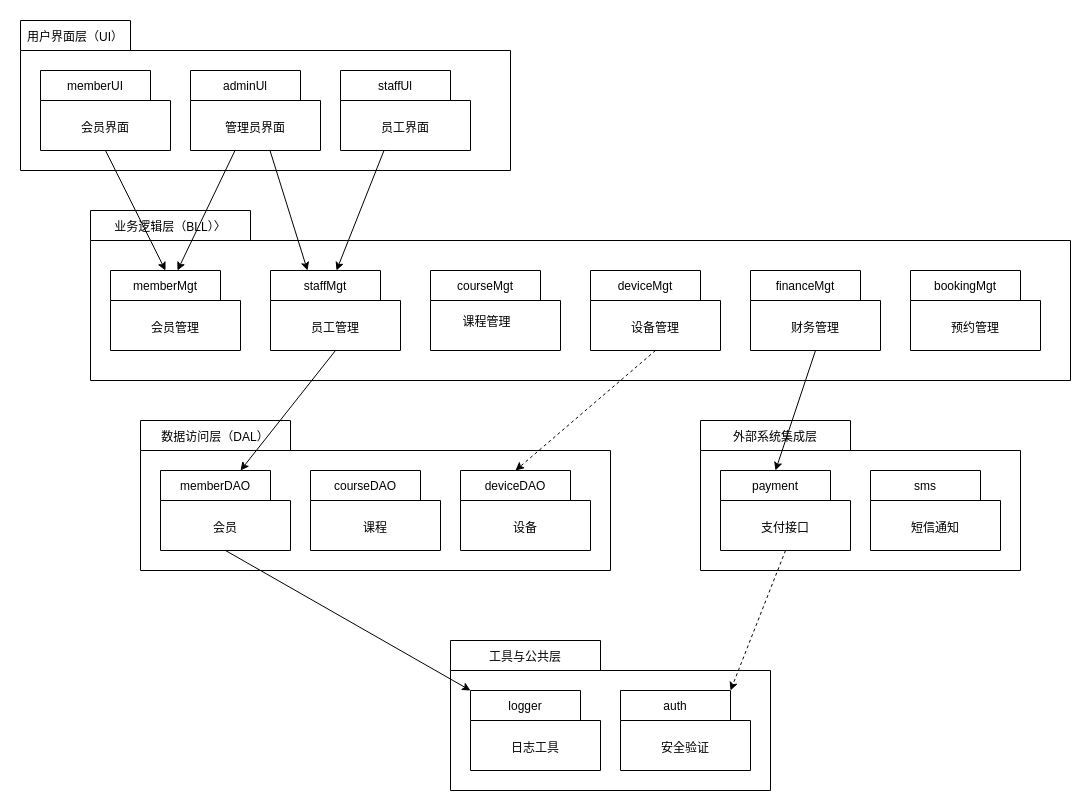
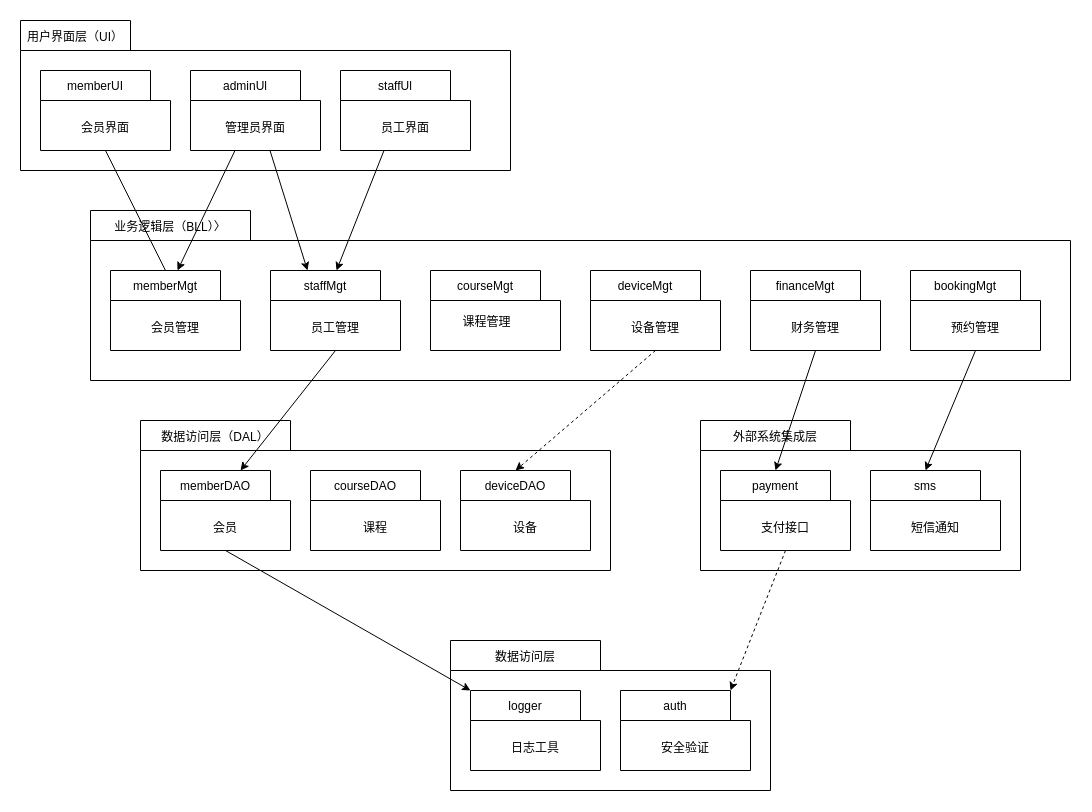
  <mxCell id="0" />
  <mxCell id="1" parent="0" />
  <mxCell id="2" value="&lt;p style=&quot;margin: 0px; font-style: normal; font-variant-caps: normal; font-weight: normal; font-stretch: normal; line-height: normal; font-size-adjust: none; font-kerning: auto; font-variant-alternates: normal; font-variant-ligatures: normal; font-variant-numeric: normal; font-variant-east-asian: normal; font-variant-position: normal; font-variant-emoji: normal; font-feature-settings: normal; font-optical-sizing: auto; font-variation-settings: normal;&quot;&gt;用户界面层（UI）&lt;/p&gt;" style="shape=folder;fontStyle=1;tabWidth=110;tabHeight=30;tabPosition=left;html=1;boundedLbl=1;labelInHeader=1;container=1;collapsible=0;recursiveResize=0;whiteSpace=wrap;" vertex="1" parent="1"><mxGeometry x="20" y="20" width="490" height="150" as="geometry" /></mxCell>
  <mxCell id="3" value="&lt;p style=&quot;margin: 0px; font-style: normal; font-variant-caps: normal; font-weight: normal; font-stretch: normal; line-height: normal; font-size-adjust: none; font-kerning: auto; font-variant-alternates: normal; font-variant-ligatures: normal; font-variant-numeric: normal; font-variant-east-asian: normal; font-variant-position: normal; font-variant-emoji: normal; font-feature-settings: normal; font-optical-sizing: auto; font-variation-settings: normal;&quot;&gt;adminUl&lt;/p&gt;" style="shape=folder;fontStyle=1;tabWidth=110;tabHeight=30;tabPosition=left;html=1;boundedLbl=1;labelInHeader=1;container=1;collapsible=0;whiteSpace=wrap;" vertex="1" parent="2"><mxGeometry x="170" y="50" width="130" height="80" as="geometry" /></mxCell>
  <mxCell id="4" value="管理员界面" style="html=1;strokeColor=none;resizeWidth=1;resizeHeight=1;fillColor=none;part=1;connectable=0;allowArrows=0;deletable=0;whiteSpace=wrap;" vertex="1" parent="3"><mxGeometry width="130" height="56" relative="1" as="geometry"><mxPoint y="30" as="offset" /></mxGeometry></mxCell>
  <mxCell id="5" value="&lt;p style=&quot;margin: 0px; font-style: normal; font-variant-caps: normal; font-weight: normal; font-stretch: normal; line-height: normal; font-size-adjust: none; font-kerning: auto; font-variant-alternates: normal; font-variant-ligatures: normal; font-variant-numeric: normal; font-variant-east-asian: normal; font-variant-position: normal; font-variant-emoji: normal; font-feature-settings: normal; font-optical-sizing: auto; font-variation-settings: normal;&quot;&gt;memberUI&lt;/p&gt;" style="shape=folder;fontStyle=1;tabWidth=110;tabHeight=30;tabPosition=left;html=1;boundedLbl=1;labelInHeader=1;container=1;collapsible=0;whiteSpace=wrap;" vertex="1" parent="1"><mxGeometry x="40" y="70" width="130" height="80" as="geometry" /></mxCell>
  <mxCell id="6" value="会员界面" style="html=1;strokeColor=none;resizeWidth=1;resizeHeight=1;fillColor=none;part=1;connectable=0;allowArrows=0;deletable=0;whiteSpace=wrap;" vertex="1" parent="5"><mxGeometry width="130" height="56" relative="1" as="geometry"><mxPoint y="30" as="offset" /></mxGeometry></mxCell>
  <mxCell id="7" value="&lt;p style=&quot;margin: 0px; font-style: normal; font-variant-caps: normal; font-weight: normal; font-stretch: normal; line-height: normal; font-size-adjust: none; font-kerning: auto; font-variant-alternates: normal; font-variant-ligatures: normal; font-variant-numeric: normal; font-variant-east-asian: normal; font-variant-position: normal; font-variant-emoji: normal; font-feature-settings: normal; font-optical-sizing: auto; font-variation-settings: normal;&quot;&gt;staffUl&lt;/p&gt;" style="shape=folder;fontStyle=1;tabWidth=110;tabHeight=30;tabPosition=left;html=1;boundedLbl=1;labelInHeader=1;container=1;collapsible=0;whiteSpace=wrap;" vertex="1" parent="1"><mxGeometry x="340" y="70" width="130" height="80" as="geometry" /></mxCell>
  <mxCell id="8" value="员工界面" style="html=1;strokeColor=none;resizeWidth=1;resizeHeight=1;fillColor=none;part=1;connectable=0;allowArrows=0;deletable=0;whiteSpace=wrap;" vertex="1" parent="7"><mxGeometry width="130" height="56" relative="1" as="geometry"><mxPoint y="30" as="offset" /></mxGeometry></mxCell>
  <mxCell id="9" value="&lt;p style=&quot;margin: 0px; font-style: normal; font-variant-caps: normal; font-weight: normal; font-stretch: normal; line-height: normal; font-size-adjust: none; font-kerning: auto; font-variant-alternates: normal; font-variant-ligatures: normal; font-variant-numeric: normal; font-variant-east-asian: normal; font-variant-position: normal; font-variant-emoji: normal; font-feature-settings: normal; font-optical-sizing: auto; font-variation-settings: normal;&quot;&gt;业务逻辑层（BLL）〉&lt;/p&gt;" style="shape=folder;fontStyle=1;tabWidth=160;tabHeight=30;tabPosition=left;html=1;boundedLbl=1;labelInHeader=1;container=1;collapsible=0;whiteSpace=wrap;" vertex="1" parent="1"><mxGeometry x="90" y="210" width="980" height="170" as="geometry" /></mxCell>
  <mxCell id="10" value="" style="html=1;strokeColor=none;resizeWidth=1;resizeHeight=1;fillColor=none;part=1;connectable=0;allowArrows=0;deletable=0;whiteSpace=wrap;" vertex="1" parent="9"><mxGeometry width="980" height="130" relative="1" as="geometry"><mxPoint y="30" as="offset" /></mxGeometry></mxCell>
  <mxCell id="11" value="&lt;p style=&quot;margin: 0px; font-style: normal; font-variant-caps: normal; font-weight: normal; font-stretch: normal; line-height: normal; font-size-adjust: none; font-kerning: auto; font-variant-alternates: normal; font-variant-ligatures: normal; font-variant-numeric: normal; font-variant-east-asian: normal; font-variant-position: normal; font-variant-emoji: normal; font-feature-settings: normal; font-optical-sizing: auto; font-variation-settings: normal;&quot;&gt;memberMgt&lt;/p&gt;" style="shape=folder;fontStyle=1;tabWidth=110;tabHeight=30;tabPosition=left;html=1;boundedLbl=1;labelInHeader=1;container=1;collapsible=0;whiteSpace=wrap;" vertex="1" parent="9"><mxGeometry x="20" y="60" width="130" height="80" as="geometry" /></mxCell>
  <mxCell id="12" value="会员管理" style="html=1;strokeColor=none;resizeWidth=1;resizeHeight=1;fillColor=none;part=1;connectable=0;allowArrows=0;deletable=0;whiteSpace=wrap;" vertex="1" parent="11"><mxGeometry width="130" height="56" relative="1" as="geometry"><mxPoint y="30" as="offset" /></mxGeometry></mxCell>
  <mxCell id="13" value="&lt;p style=&quot;margin: 0px; font-style: normal; font-variant-caps: normal; font-weight: normal; font-stretch: normal; line-height: normal; font-size-adjust: none; font-kerning: auto; font-variant-alternates: normal; font-variant-ligatures: normal; font-variant-numeric: normal; font-variant-east-asian: normal; font-variant-position: normal; font-variant-emoji: normal; font-feature-settings: normal; font-optical-sizing: auto; font-variation-settings: normal;&quot;&gt;staffMgt&lt;/p&gt;" style="shape=folder;fontStyle=1;tabWidth=110;tabHeight=30;tabPosition=left;html=1;boundedLbl=1;labelInHeader=1;container=1;collapsible=0;whiteSpace=wrap;" vertex="1" parent="9"><mxGeometry x="180" y="60" width="130" height="80" as="geometry" /></mxCell>
  <mxCell id="14" value="员工管理" style="html=1;strokeColor=none;resizeWidth=1;resizeHeight=1;fillColor=none;part=1;connectable=0;allowArrows=0;deletable=0;whiteSpace=wrap;" vertex="1" parent="13"><mxGeometry width="130" height="56" relative="1" as="geometry"><mxPoint y="30" as="offset" /></mxGeometry></mxCell>
  <mxCell id="15" value="&lt;p style=&quot;margin: 0px; font-style: normal; font-variant-caps: normal; font-weight: normal; font-stretch: normal; line-height: normal; font-size-adjust: none; font-kerning: auto; font-variant-alternates: normal; font-variant-ligatures: normal; font-variant-numeric: normal; font-variant-east-asian: normal; font-variant-position: normal; font-variant-emoji: normal; font-feature-settings: normal; font-optical-sizing: auto; font-variation-settings: normal;&quot;&gt;courseMgt&lt;/p&gt;" style="shape=folder;fontStyle=1;tabWidth=110;tabHeight=30;tabPosition=left;html=1;boundedLbl=1;labelInHeader=1;container=1;collapsible=0;whiteSpace=wrap;" vertex="1" parent="9"><mxGeometry x="340" y="60" width="130" height="80" as="geometry" /></mxCell>
  <mxCell id="16" value="课程管理" style="html=1;strokeColor=none;resizeWidth=1;resizeHeight=1;fillColor=none;part=1;connectable=0;allowArrows=0;deletable=0;whiteSpace=wrap;" vertex="1" parent="15"><mxGeometry width="112.667" height="44.8" relative="1" as="geometry"><mxPoint y="30" as="offset" /></mxGeometry></mxCell>
  <mxCell id="17" value="&lt;p style=&quot;margin: 0px; font-style: normal; font-variant-caps: normal; font-weight: normal; font-stretch: normal; line-height: normal; font-size-adjust: none; font-kerning: auto; font-variant-alternates: normal; font-variant-ligatures: normal; font-variant-numeric: normal; font-variant-east-asian: normal; font-variant-position: normal; font-variant-emoji: normal; font-feature-settings: normal; font-optical-sizing: auto; font-variation-settings: normal;&quot;&gt;deviceMgt&lt;/p&gt;" style="shape=folder;fontStyle=1;tabWidth=110;tabHeight=30;tabPosition=left;html=1;boundedLbl=1;labelInHeader=1;container=1;collapsible=0;whiteSpace=wrap;" vertex="1" parent="9"><mxGeometry x="500" y="60" width="130" height="80" as="geometry" /></mxCell>
  <mxCell id="18" value="设备管理" style="html=1;strokeColor=none;resizeWidth=1;resizeHeight=1;fillColor=none;part=1;connectable=0;allowArrows=0;deletable=0;whiteSpace=wrap;" vertex="1" parent="17"><mxGeometry width="130" height="56" relative="1" as="geometry"><mxPoint y="30" as="offset" /></mxGeometry></mxCell>
  <mxCell id="19" value="&lt;p style=&quot;margin: 0px; font-style: normal; font-variant-caps: normal; font-weight: normal; font-stretch: normal; line-height: normal; font-size-adjust: none; font-kerning: auto; font-variant-alternates: normal; font-variant-ligatures: normal; font-variant-numeric: normal; font-variant-east-asian: normal; font-variant-position: normal; font-variant-emoji: normal; font-feature-settings: normal; font-optical-sizing: auto; font-variation-settings: normal;&quot;&gt;financeMgt&lt;/p&gt;" style="shape=folder;fontStyle=1;tabWidth=110;tabHeight=30;tabPosition=left;html=1;boundedLbl=1;labelInHeader=1;container=1;collapsible=0;whiteSpace=wrap;" vertex="1" parent="9"><mxGeometry x="660" y="60" width="130" height="80" as="geometry" /></mxCell>
  <mxCell id="20" value="财务管理" style="html=1;strokeColor=none;resizeWidth=1;resizeHeight=1;fillColor=none;part=1;connectable=0;allowArrows=0;deletable=0;whiteSpace=wrap;" vertex="1" parent="19"><mxGeometry width="130" height="56" relative="1" as="geometry"><mxPoint y="30" as="offset" /></mxGeometry></mxCell>
  <mxCell id="21" value="&lt;p style=&quot;margin: 0px; font-style: normal; font-variant-caps: normal; font-weight: normal; font-stretch: normal; line-height: normal; font-size-adjust: none; font-kerning: auto; font-variant-alternates: normal; font-variant-ligatures: normal; font-variant-numeric: normal; font-variant-east-asian: normal; font-variant-position: normal; font-variant-emoji: normal; font-feature-settings: normal; font-optical-sizing: auto; font-variation-settings: normal;&quot;&gt;bookingMgt&lt;/p&gt;" style="shape=folder;fontStyle=1;tabWidth=110;tabHeight=30;tabPosition=left;html=1;boundedLbl=1;labelInHeader=1;container=1;collapsible=0;whiteSpace=wrap;" vertex="1" parent="9"><mxGeometry x="820" y="60" width="130" height="80" as="geometry" /></mxCell>
  <mxCell id="22" value="预约管理" style="html=1;strokeColor=none;resizeWidth=1;resizeHeight=1;fillColor=none;part=1;connectable=0;allowArrows=0;deletable=0;whiteSpace=wrap;" vertex="1" parent="21"><mxGeometry width="130" height="56" relative="1" as="geometry"><mxPoint y="30" as="offset" /></mxGeometry></mxCell>
  <mxCell id="23" value="&lt;p style=&quot;margin: 0px; font-style: normal; font-variant-caps: normal; font-weight: normal; font-stretch: normal; line-height: normal; font-size-adjust: none; font-kerning: auto; font-variant-alternates: normal; font-variant-ligatures: normal; font-variant-numeric: normal; font-variant-east-asian: normal; font-variant-position: normal; font-variant-emoji: normal; font-feature-settings: normal; font-optical-sizing: auto; font-variation-settings: normal;&quot;&gt;数据访问层（DAL）&lt;/p&gt;" style="shape=folder;fontStyle=1;tabWidth=150;tabHeight=30;tabPosition=left;html=1;boundedLbl=1;labelInHeader=1;container=1;collapsible=0;recursiveResize=0;whiteSpace=wrap;" vertex="1" parent="1"><mxGeometry x="140" y="420" width="470" height="150" as="geometry" /></mxCell>
  <mxCell id="24" value="&lt;p style=&quot;margin: 0px; font-style: normal; font-variant-caps: normal; font-weight: normal; font-stretch: normal; line-height: normal; font-size-adjust: none; font-kerning: auto; font-variant-alternates: normal; font-variant-ligatures: normal; font-variant-numeric: normal; font-variant-east-asian: normal; font-variant-position: normal; font-variant-emoji: normal; font-feature-settings: normal; font-optical-sizing: auto; font-variation-settings: normal;&quot;&gt;memberDAO&lt;/p&gt;" style="shape=folder;fontStyle=1;tabWidth=110;tabHeight=30;tabPosition=left;html=1;boundedLbl=1;labelInHeader=1;container=1;collapsible=0;whiteSpace=wrap;" vertex="1" parent="23"><mxGeometry x="20" y="50" width="130" height="80" as="geometry" /></mxCell>
  <mxCell id="25" value="会员" style="html=1;strokeColor=none;resizeWidth=1;resizeHeight=1;fillColor=none;part=1;connectable=0;allowArrows=0;deletable=0;whiteSpace=wrap;" vertex="1" parent="24"><mxGeometry width="130" height="56" relative="1" as="geometry"><mxPoint y="30" as="offset" /></mxGeometry></mxCell>
  <mxCell id="26" value="&lt;p style=&quot;margin: 0px; font-style: normal; font-variant-caps: normal; font-weight: normal; font-stretch: normal; line-height: normal; font-size-adjust: none; font-kerning: auto; font-variant-alternates: normal; font-variant-ligatures: normal; font-variant-numeric: normal; font-variant-east-asian: normal; font-variant-position: normal; font-variant-emoji: normal; font-feature-settings: normal; font-optical-sizing: auto; font-variation-settings: normal;&quot;&gt;courseDAO&lt;/p&gt;" style="shape=folder;fontStyle=1;tabWidth=110;tabHeight=30;tabPosition=left;html=1;boundedLbl=1;labelInHeader=1;container=1;collapsible=0;whiteSpace=wrap;" vertex="1" parent="23"><mxGeometry x="170" y="50" width="130" height="80" as="geometry" /></mxCell>
  <mxCell id="27" value="课程" style="html=1;strokeColor=none;resizeWidth=1;resizeHeight=1;fillColor=none;part=1;connectable=0;allowArrows=0;deletable=0;whiteSpace=wrap;" vertex="1" parent="26"><mxGeometry width="130" height="56" relative="1" as="geometry"><mxPoint y="30" as="offset" /></mxGeometry></mxCell>
  <mxCell id="28" value="&lt;p style=&quot;margin: 0px; font-style: normal; font-variant-caps: normal; font-weight: normal; font-stretch: normal; line-height: normal; font-size-adjust: none; font-kerning: auto; font-variant-alternates: normal; font-variant-ligatures: normal; font-variant-numeric: normal; font-variant-east-asian: normal; font-variant-position: normal; font-variant-emoji: normal; font-feature-settings: normal; font-optical-sizing: auto; font-variation-settings: normal;&quot;&gt;deviceDAO&lt;/p&gt;" style="shape=folder;fontStyle=1;tabWidth=110;tabHeight=30;tabPosition=left;html=1;boundedLbl=1;labelInHeader=1;container=1;collapsible=0;whiteSpace=wrap;" vertex="1" parent="23"><mxGeometry x="320" y="50" width="130" height="80" as="geometry" /></mxCell>
  <mxCell id="29" value="设备" style="html=1;strokeColor=none;resizeWidth=1;resizeHeight=1;fillColor=none;part=1;connectable=0;allowArrows=0;deletable=0;whiteSpace=wrap;" vertex="1" parent="28"><mxGeometry width="130" height="56" relative="1" as="geometry"><mxPoint y="30" as="offset" /></mxGeometry></mxCell>
  <mxCell id="30" value="&lt;p style=&quot;margin: 0px; font-style: normal; font-variant-caps: normal; font-weight: normal; font-stretch: normal; line-height: normal; font-size-adjust: none; font-kerning: auto; font-variant-alternates: normal; font-variant-ligatures: normal; font-variant-numeric: normal; font-variant-east-asian: normal; font-variant-position: normal; font-variant-emoji: normal; font-feature-settings: normal; font-optical-sizing: auto; font-variation-settings: normal;&quot;&gt;外部系统集成层&lt;/p&gt;" style="shape=folder;fontStyle=1;tabWidth=150;tabHeight=30;tabPosition=left;html=1;boundedLbl=1;labelInHeader=1;container=1;collapsible=0;recursiveResize=0;whiteSpace=wrap;" vertex="1" parent="1"><mxGeometry x="700" y="420" width="320" height="150" as="geometry" /></mxCell>
  <mxCell id="31" value="&lt;p style=&quot;margin: 0px; font-style: normal; font-variant-caps: normal; font-weight: normal; font-stretch: normal; line-height: normal; font-size-adjust: none; font-kerning: auto; font-variant-alternates: normal; font-variant-ligatures: normal; font-variant-numeric: normal; font-variant-east-asian: normal; font-variant-position: normal; font-variant-emoji: normal; font-feature-settings: normal; font-optical-sizing: auto; font-variation-settings: normal;&quot;&gt;payment&lt;/p&gt;" style="shape=folder;fontStyle=1;tabWidth=110;tabHeight=30;tabPosition=left;html=1;boundedLbl=1;labelInHeader=1;container=1;collapsible=0;whiteSpace=wrap;" vertex="1" parent="30"><mxGeometry x="20" y="50" width="130" height="80" as="geometry" /></mxCell>
  <mxCell id="32" value="支付接口" style="html=1;strokeColor=none;resizeWidth=1;resizeHeight=1;fillColor=none;part=1;connectable=0;allowArrows=0;deletable=0;whiteSpace=wrap;" vertex="1" parent="31"><mxGeometry width="130" height="56" relative="1" as="geometry"><mxPoint y="30" as="offset" /></mxGeometry></mxCell>
  <mxCell id="33" value="&lt;p style=&quot;margin: 0px; font-style: normal; font-variant-caps: normal; font-weight: normal; font-stretch: normal; line-height: normal; font-size-adjust: none; font-kerning: auto; font-variant-alternates: normal; font-variant-ligatures: normal; font-variant-numeric: normal; font-variant-east-asian: normal; font-variant-position: normal; font-variant-emoji: normal; font-feature-settings: normal; font-optical-sizing: auto; font-variation-settings: normal;&quot;&gt;sms&lt;/p&gt;" style="shape=folder;fontStyle=1;tabWidth=110;tabHeight=30;tabPosition=left;html=1;boundedLbl=1;labelInHeader=1;container=1;collapsible=0;whiteSpace=wrap;" vertex="1" parent="30"><mxGeometry x="170" y="50" width="130" height="80" as="geometry" /></mxCell>
  <mxCell id="34" value="短信通知" style="html=1;strokeColor=none;resizeWidth=1;resizeHeight=1;fillColor=none;part=1;connectable=0;allowArrows=0;deletable=0;whiteSpace=wrap;" vertex="1" parent="33"><mxGeometry width="130" height="56" relative="1" as="geometry"><mxPoint y="30" as="offset" /></mxGeometry></mxCell>
- <mxCell id="35" value="&lt;p style=&quot;margin: 0px; font-style: normal; font-variant-caps: normal; font-weight: normal; font-stretch: normal; line-height: normal; font-size-adjust: none; font-kerning: auto; font-variant-alternates: normal; font-variant-ligatures: normal; font-variant-numeric: normal; font-variant-east-asian: normal; font-variant-position: normal; font-variant-emoji: normal; font-feature-settings: normal; font-optical-sizing: auto; font-variation-settings: normal;&quot;&gt;工具与公共层&lt;/p&gt;" style="shape=folder;fontStyle=1;tabWidth=150;tabHeight=30;tabPosition=left;html=1;boundedLbl=1;labelInHeader=1;container=1;collapsible=0;recursiveResize=0;whiteSpace=wrap;" vertex="1" parent="1"><mxGeometry x="450" y="640" width="320" height="150" as="geometry" /></mxCell>
+ <mxCell id="35" value="&lt;p style=&quot;margin: 0px; font-style: normal; font-variant-caps: normal; font-weight: normal; font-stretch: normal; line-height: normal; font-size-adjust: none; font-kerning: auto; font-variant-alternates: normal; font-variant-ligatures: normal; font-variant-numeric: normal; font-variant-east-asian: normal; font-variant-position: normal; font-variant-emoji: normal; font-feature-settings: normal; font-optical-sizing: auto; font-variation-settings: normal;&quot;&gt;数据访问层&lt;/p&gt;" style="shape=folder;fontStyle=1;tabWidth=150;tabHeight=30;tabPosition=left;html=1;boundedLbl=1;labelInHeader=1;container=1;collapsible=0;recursiveResize=0;whiteSpace=wrap;" vertex="1" parent="1"><mxGeometry x="450" y="640" width="320" height="150" as="geometry" /></mxCell>
  <mxCell id="36" value="&lt;p style=&quot;margin: 0px; font-style: normal; font-variant-caps: normal; font-weight: normal; font-stretch: normal; line-height: normal; font-size-adjust: none; font-kerning: auto; font-variant-alternates: normal; font-variant-ligatures: normal; font-variant-numeric: normal; font-variant-east-asian: normal; font-variant-position: normal; font-variant-emoji: normal; font-feature-settings: normal; font-optical-sizing: auto; font-variation-settings: normal;&quot;&gt;logger&lt;/p&gt;" style="shape=folder;fontStyle=1;tabWidth=110;tabHeight=30;tabPosition=left;html=1;boundedLbl=1;labelInHeader=1;container=1;collapsible=0;whiteSpace=wrap;" vertex="1" parent="35"><mxGeometry x="20" y="50" width="130" height="80" as="geometry" /></mxCell>
  <mxCell id="37" value="日志工具" style="html=1;strokeColor=none;resizeWidth=1;resizeHeight=1;fillColor=none;part=1;connectable=0;allowArrows=0;deletable=0;whiteSpace=wrap;" vertex="1" parent="36"><mxGeometry width="130" height="56" relative="1" as="geometry"><mxPoint y="30" as="offset" /></mxGeometry></mxCell>
  <mxCell id="38" value="&lt;p style=&quot;margin: 0px; font-style: normal; font-variant-caps: normal; font-weight: normal; font-stretch: normal; line-height: normal; font-size-adjust: none; font-kerning: auto; font-variant-alternates: normal; font-variant-ligatures: normal; font-variant-numeric: normal; font-variant-east-asian: normal; font-variant-position: normal; font-variant-emoji: normal; font-feature-settings: normal; font-optical-sizing: auto; font-variation-settings: normal;&quot;&gt;auth&lt;/p&gt;" style="shape=folder;fontStyle=1;tabWidth=110;tabHeight=30;tabPosition=left;html=1;boundedLbl=1;labelInHeader=1;container=1;collapsible=0;whiteSpace=wrap;" vertex="1" parent="35"><mxGeometry x="170" y="50" width="130" height="80" as="geometry" /></mxCell>
  <mxCell id="39" value="安全验证" style="html=1;strokeColor=none;resizeWidth=1;resizeHeight=1;fillColor=none;part=1;connectable=0;allowArrows=0;deletable=0;whiteSpace=wrap;" vertex="1" parent="38"><mxGeometry width="130" height="56" relative="1" as="geometry"><mxPoint y="30" as="offset" /></mxGeometry></mxCell>
- <mxCell id="40" style="rounded=0;orthogonalLoop=1;jettySize=auto;html=1;exitX=0.5;exitY=1;exitDx=0;exitDy=0;exitPerimeter=0;entryX=0;entryY=0;entryDx=55;entryDy=0;entryPerimeter=0;" edge="1" parent="1" source="5" target="11"><mxGeometry relative="1" as="geometry" /></mxCell>
+ <mxCell id="40" style="rounded=0;orthogonalLoop=1;jettySize=auto;html=1;exitX=0.5;exitY=1;exitDx=0;exitDy=0;exitPerimeter=0;entryX=0;entryY=0;entryDx=55;entryDy=0;entryPerimeter=0;endArrow=none;" edge="1" parent="1" source="5" target="11"><mxGeometry relative="1" as="geometry" /></mxCell>
  <mxCell id="41" style="rounded=0;orthogonalLoop=1;jettySize=auto;html=1;exitX=0.25;exitY=1;exitDx=0;exitDy=0;exitPerimeter=0;entryX=0;entryY=0;entryDx=55;entryDy=0;entryPerimeter=0;" edge="1" parent="1"><mxGeometry relative="1" as="geometry"><mxPoint x="234.5" y="150" as="sourcePoint" /><mxPoint x="177" y="270" as="targetPoint" /></mxGeometry></mxCell>
  <mxCell id="42" style="rounded=0;orthogonalLoop=1;jettySize=auto;html=1;exitX=0.75;exitY=1;exitDx=0;exitDy=0;exitPerimeter=0;entryX=0;entryY=0;entryDx=55;entryDy=0;entryPerimeter=0;" edge="1" parent="1"><mxGeometry relative="1" as="geometry"><mxPoint x="269.5" y="150" as="sourcePoint" /><mxPoint x="307" y="270" as="targetPoint" /></mxGeometry></mxCell>
  <mxCell id="43" style="rounded=0;orthogonalLoop=1;jettySize=auto;html=1;exitX=0.25;exitY=1;exitDx=0;exitDy=0;exitPerimeter=0;entryX=0;entryY=0;entryDx=55;entryDy=0;entryPerimeter=0;" edge="1" parent="1"><mxGeometry relative="1" as="geometry"><mxPoint x="383.5" y="150" as="sourcePoint" /><mxPoint x="336" y="270" as="targetPoint" /></mxGeometry></mxCell>
  <mxCell id="44" style="rounded=0;orthogonalLoop=1;jettySize=auto;html=1;exitX=0.5;exitY=1;exitDx=0;exitDy=0;exitPerimeter=0;entryX=0;entryY=0;entryDx=55;entryDy=0;entryPerimeter=0;" edge="1" parent="1" source="13"><mxGeometry relative="1" as="geometry"><mxPoint x="360" y="350" as="sourcePoint" /><mxPoint x="240" y="470" as="targetPoint" /></mxGeometry></mxCell>
  <mxCell id="45" style="rounded=0;orthogonalLoop=1;jettySize=auto;html=1;exitX=0.5;exitY=1;exitDx=0;exitDy=0;exitPerimeter=0;entryX=0;entryY=0;entryDx=55;entryDy=0;entryPerimeter=0;dashed=1;" edge="1" parent="1" source="17" target="28"><mxGeometry relative="1" as="geometry" /></mxCell>
  <mxCell id="46" style="rounded=0;orthogonalLoop=1;jettySize=auto;html=1;exitX=0.5;exitY=1;exitDx=0;exitDy=0;exitPerimeter=0;entryX=0;entryY=0;entryDx=55;entryDy=0;entryPerimeter=0;" edge="1" parent="1" source="19" target="31"><mxGeometry relative="1" as="geometry" /></mxCell>
+ <mxCell id="47" style="rounded=0;orthogonalLoop=1;jettySize=auto;html=1;exitX=0.5;exitY=1;exitDx=0;exitDy=0;exitPerimeter=0;entryX=0;entryY=0;entryDx=55;entryDy=0;entryPerimeter=0;" edge="1" parent="1" source="21" target="33"><mxGeometry relative="1" as="geometry" /></mxCell>
  <mxCell id="48" style="rounded=0;orthogonalLoop=1;jettySize=auto;html=1;exitX=0.5;exitY=1;exitDx=0;exitDy=0;exitPerimeter=0;entryX=0;entryY=0;entryDx=0;entryDy=0;entryPerimeter=0;" edge="1" parent="1" source="24" target="36"><mxGeometry relative="1" as="geometry" /></mxCell>
  <mxCell id="49" style="rounded=0;orthogonalLoop=1;jettySize=auto;html=1;exitX=0.5;exitY=1;exitDx=0;exitDy=0;exitPerimeter=0;entryX=0;entryY=0;entryDx=110;entryDy=0;entryPerimeter=0;dashed=1;" edge="1" parent="1" source="31" target="38"><mxGeometry relative="1" as="geometry" /></mxCell>
